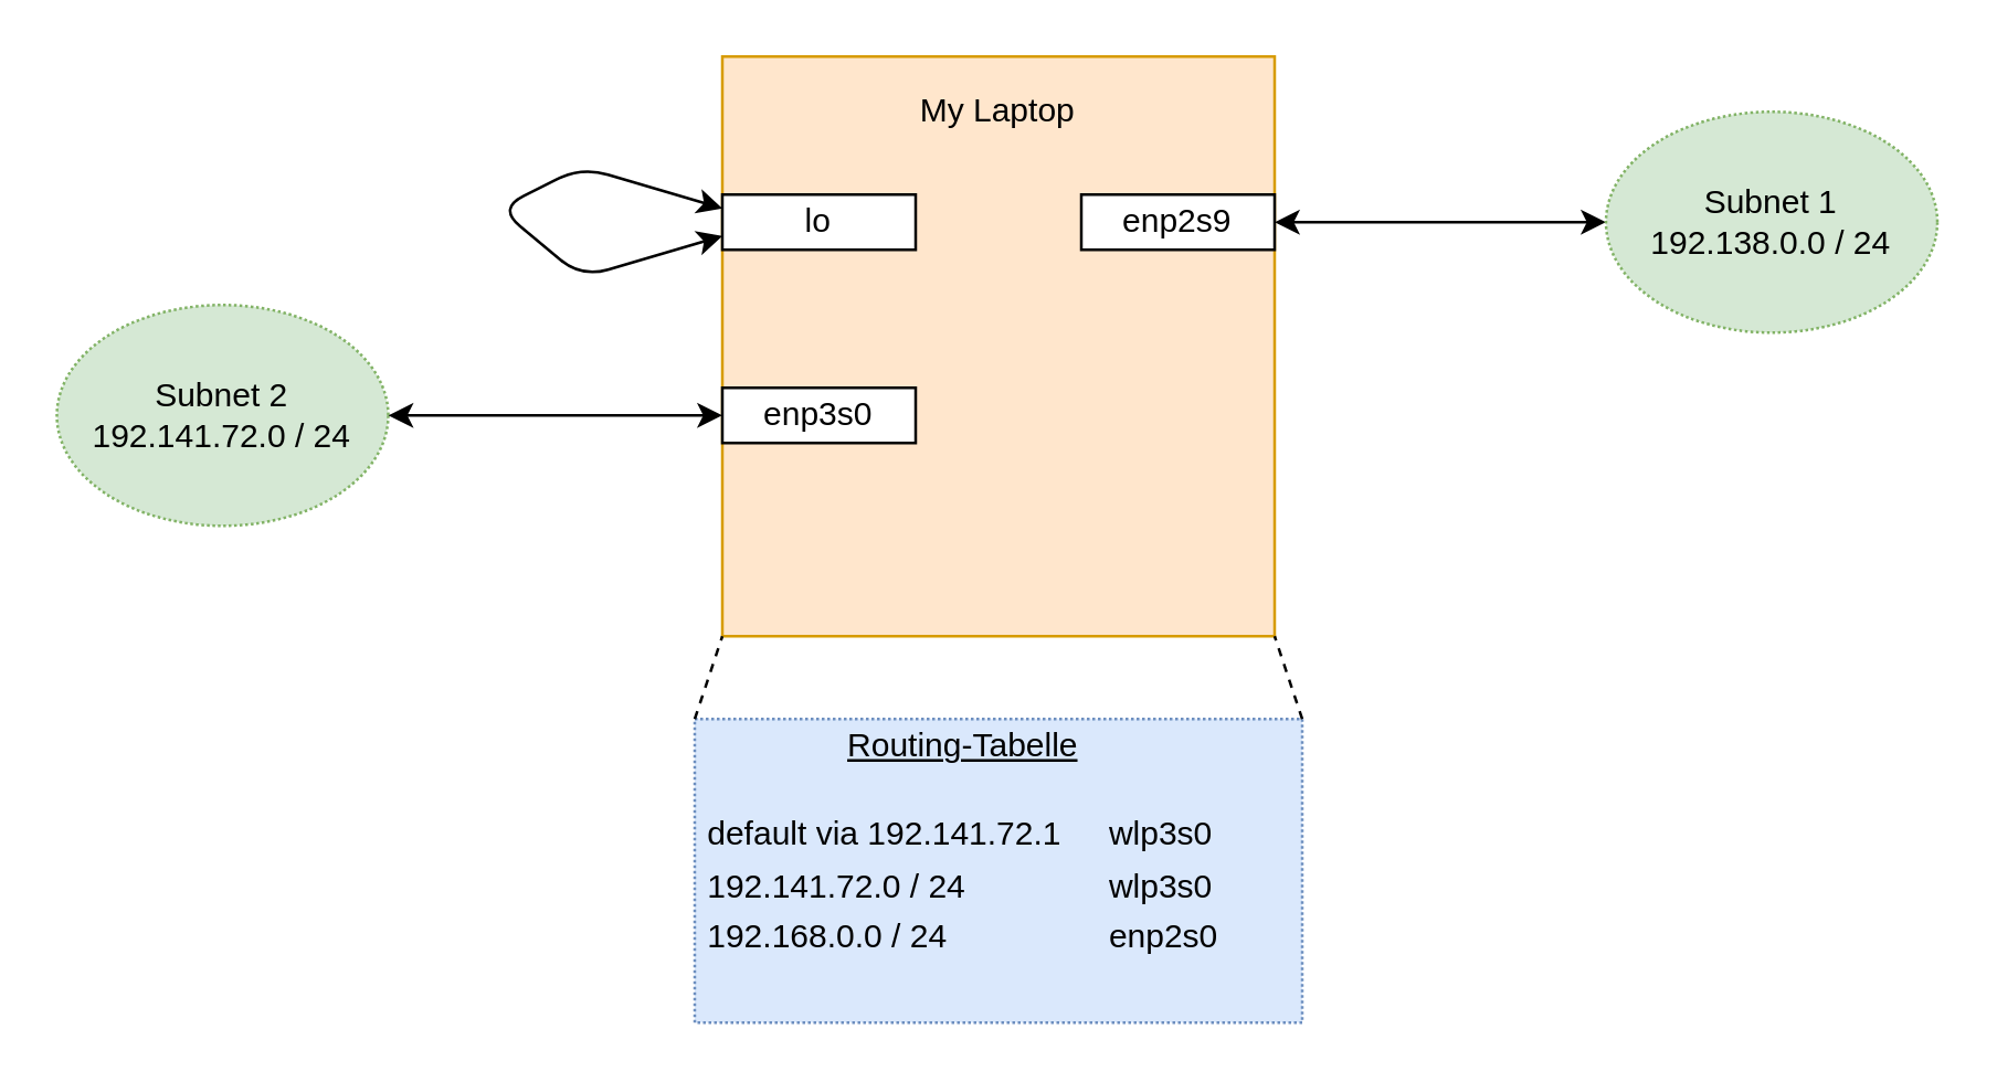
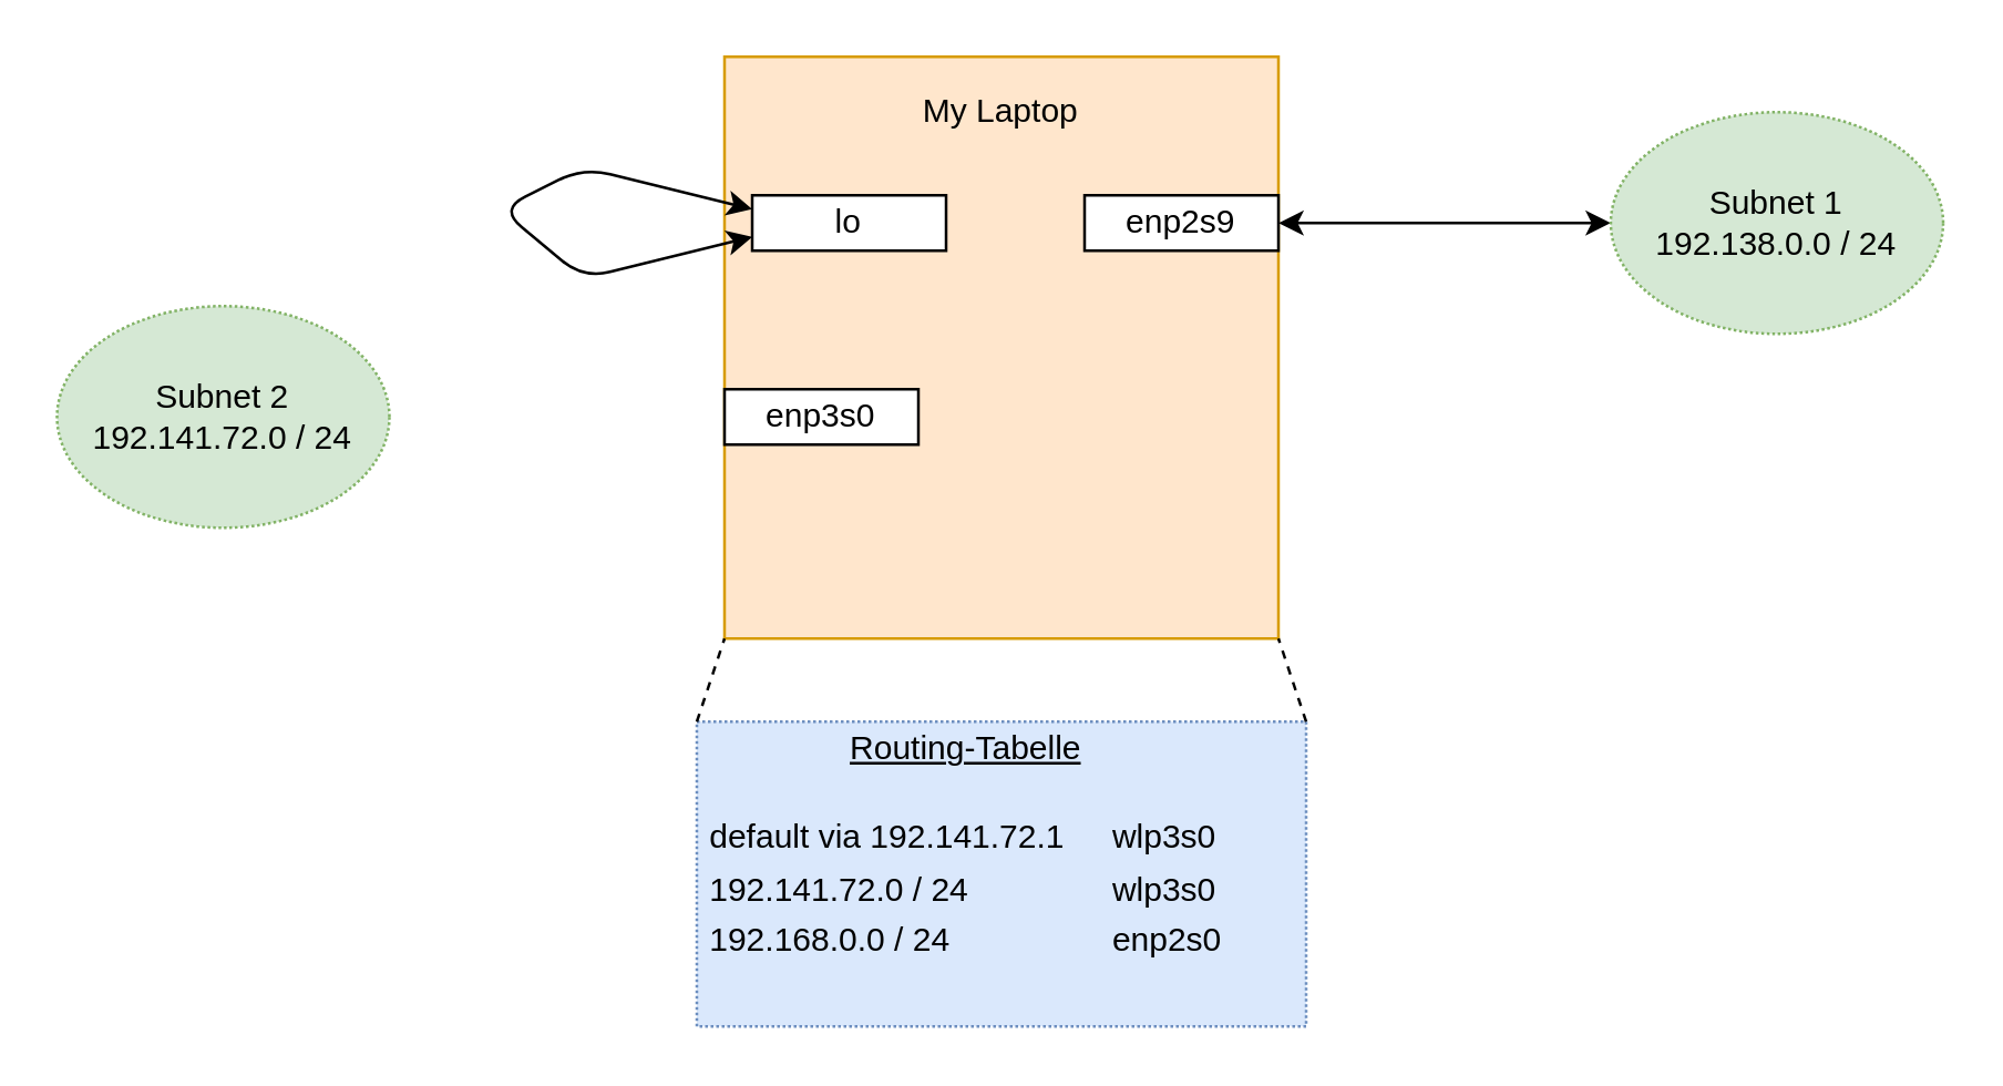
  <mxCell id="0" />
  <mxCell id="1" parent="0" />
  <mxCell id="2" value="" style="rounded=0;whiteSpace=wrap;html=1;fillColor=#ffe6cc;strokeColor=#d79b00;" vertex="1" parent="1"><mxGeometry x="261" y="20" width="200" height="210" as="geometry" /></mxCell>
  <mxCell id="3" value="My Laptop" style="text;html=1;strokeColor=none;fillColor=none;align=center;verticalAlign=middle;whiteSpace=wrap;rounded=0;" vertex="1" parent="1"><mxGeometry x="321" y="30" width="80" height="20" as="geometry" /></mxCell>
- <mxCell id="4" value="lo" style="rounded=0;whiteSpace=wrap;html=1;" vertex="1" parent="1"><mxGeometry x="261" y="70" width="70" height="20" as="geometry" /></mxCell>
+ <mxCell id="4" value="lo" style="rounded=0;whiteSpace=wrap;html=1;" vertex="1" parent="1"><mxGeometry x="271" y="70" width="70" height="20" as="geometry" /></mxCell>
  <mxCell id="5" value="enp2s9" style="rounded=0;whiteSpace=wrap;html=1;" vertex="1" parent="1"><mxGeometry x="391" y="70" width="70" height="20" as="geometry" /></mxCell>
  <mxCell id="6" value="enp3s0" style="rounded=0;whiteSpace=wrap;html=1;" vertex="1" parent="1"><mxGeometry x="261" y="140" width="70" height="20" as="geometry" /></mxCell>
  <mxCell id="7" value="Subnet 2&lt;br&gt;192.141.72.0 / 24" style="ellipse;whiteSpace=wrap;html=1;dashed=1;dashPattern=1 1;fillColor=#d5e8d4;strokeColor=#82b366;" vertex="1" parent="1"><mxGeometry x="20" y="110" width="120" height="80" as="geometry" /></mxCell>
  <mxCell id="8" value="" style="endArrow=classic;startArrow=classic;html=1;entryX=0;entryY=0.5;entryDx=0;entryDy=0;exitX=1;exitY=0.5;exitDx=0;exitDy=0;" edge="1" parent="1" source="5" target="10"><mxGeometry width="50" height="50" relative="1" as="geometry"><mxPoint x="330" y="140" as="sourcePoint" /><mxPoint x="380" y="90" as="targetPoint" /></mxGeometry></mxCell>
- <mxCell id="9" value="" style="endArrow=classic;startArrow=classic;html=1;exitX=1;exitY=0.5;exitDx=0;exitDy=0;entryX=0;entryY=0.5;entryDx=0;entryDy=0;" edge="1" parent="1" source="7" target="6"><mxGeometry width="50" height="50" relative="1" as="geometry"><mxPoint x="330" y="140" as="sourcePoint" /><mxPoint x="380" y="90" as="targetPoint" /></mxGeometry></mxCell>
  <mxCell id="10" value="Subnet 1&lt;br&gt;192.138.0.0 / 24" style="ellipse;whiteSpace=wrap;html=1;dashed=1;dashPattern=1 1;fillColor=#d5e8d4;strokeColor=#82b366;" vertex="1" parent="1"><mxGeometry x="581" y="40" width="120" height="80" as="geometry" /></mxCell>
  <mxCell id="11" value="" style="endArrow=classic;startArrow=classic;html=1;entryX=0;entryY=0.25;entryDx=0;entryDy=0;exitX=0;exitY=0.75;exitDx=0;exitDy=0;" edge="1" parent="1" source="4" target="4"><mxGeometry width="50" height="50" relative="1" as="geometry"><mxPoint x="180" y="140" as="sourcePoint" /><mxPoint x="380" y="90" as="targetPoint" /><Array as="points"><mxPoint x="210" y="100" /><mxPoint x="180" y="75" /><mxPoint x="210" y="60" /></Array></mxGeometry></mxCell>
  <mxCell id="12" value="&lt;div style=&quot;text-align: center&quot;&gt;&lt;span&gt;&lt;u&gt;Routing-Tabelle&lt;/u&gt;&lt;/span&gt;&lt;/div&gt;&lt;div&gt;&lt;span&gt;&lt;u&gt;&lt;br&gt;&lt;/u&gt;&lt;/span&gt;&lt;/div&gt;&lt;table&gt;&lt;tbody&gt;&lt;tr&gt;&lt;td&gt;default via 192.141.72.1&amp;nbsp; &amp;nbsp;&amp;nbsp;&lt;br&gt;&lt;/td&gt;&lt;td&gt;wlp3s0&lt;br&gt;&lt;/td&gt;&lt;/tr&gt;&lt;tr&gt;&lt;td&gt;192.141.72.0 / 24&lt;br&gt;&lt;/td&gt;&lt;td&gt;wlp3s0&lt;br&gt;&lt;/td&gt;&lt;/tr&gt;&lt;tr&gt;&lt;td&gt;192.168.0.0 / 24&lt;br&gt;&lt;/td&gt;&lt;td&gt;enp2s0&lt;br&gt;&lt;/td&gt;&lt;/tr&gt;&lt;tr&gt;&lt;td&gt;&lt;br&gt;&lt;/td&gt;&lt;td&gt;&lt;br&gt;&lt;/td&gt;&lt;/tr&gt;&lt;/tbody&gt;&lt;/table&gt;" style="rounded=0;whiteSpace=wrap;html=1;dashed=1;dashPattern=1 1;fillColor=#dae8fc;strokeColor=#6c8ebf;align=left;" vertex="1" parent="1"><mxGeometry x="251" y="260" width="220" height="110" as="geometry" /></mxCell>
  <mxCell id="13" value="" style="endArrow=none;dashed=1;html=1;exitX=0;exitY=0;exitDx=0;exitDy=0;entryX=0;entryY=1;entryDx=0;entryDy=0;" edge="1" parent="1" source="12" target="2"><mxGeometry width="50" height="50" relative="1" as="geometry"><mxPoint x="331" y="300" as="sourcePoint" /><mxPoint x="381" y="250" as="targetPoint" /></mxGeometry></mxCell>
  <mxCell id="14" value="" style="endArrow=none;dashed=1;html=1;exitX=1;exitY=0;exitDx=0;exitDy=0;entryX=1;entryY=1;entryDx=0;entryDy=0;" edge="1" parent="1" source="12" target="2"><mxGeometry width="50" height="50" relative="1" as="geometry"><mxPoint x="201" y="290" as="sourcePoint" /><mxPoint x="271" y="240" as="targetPoint" /></mxGeometry></mxCell>
